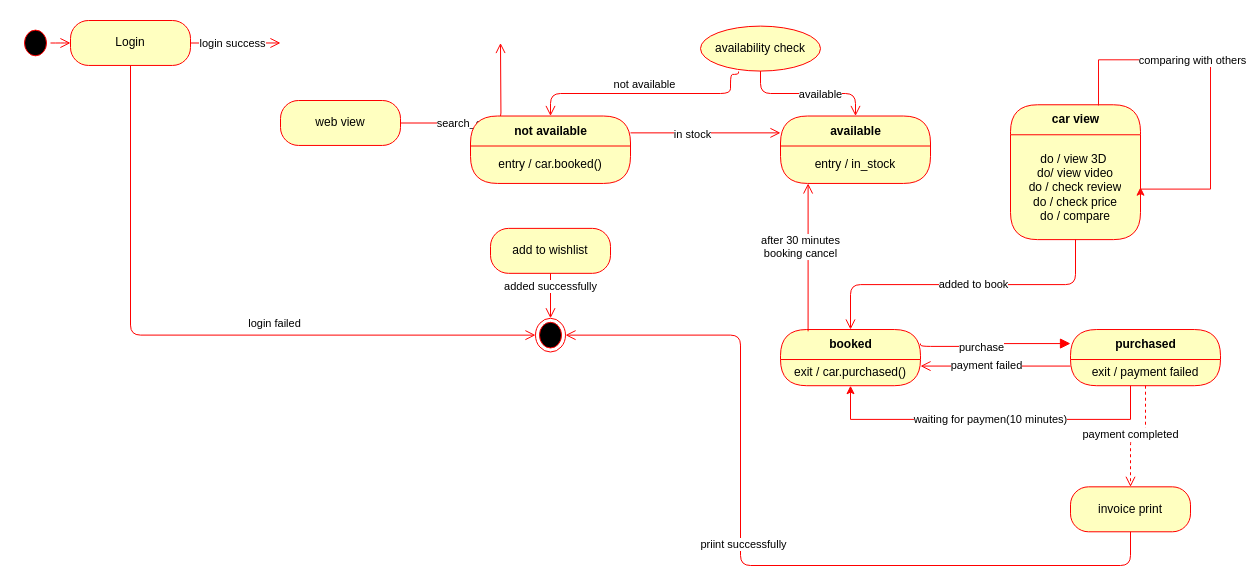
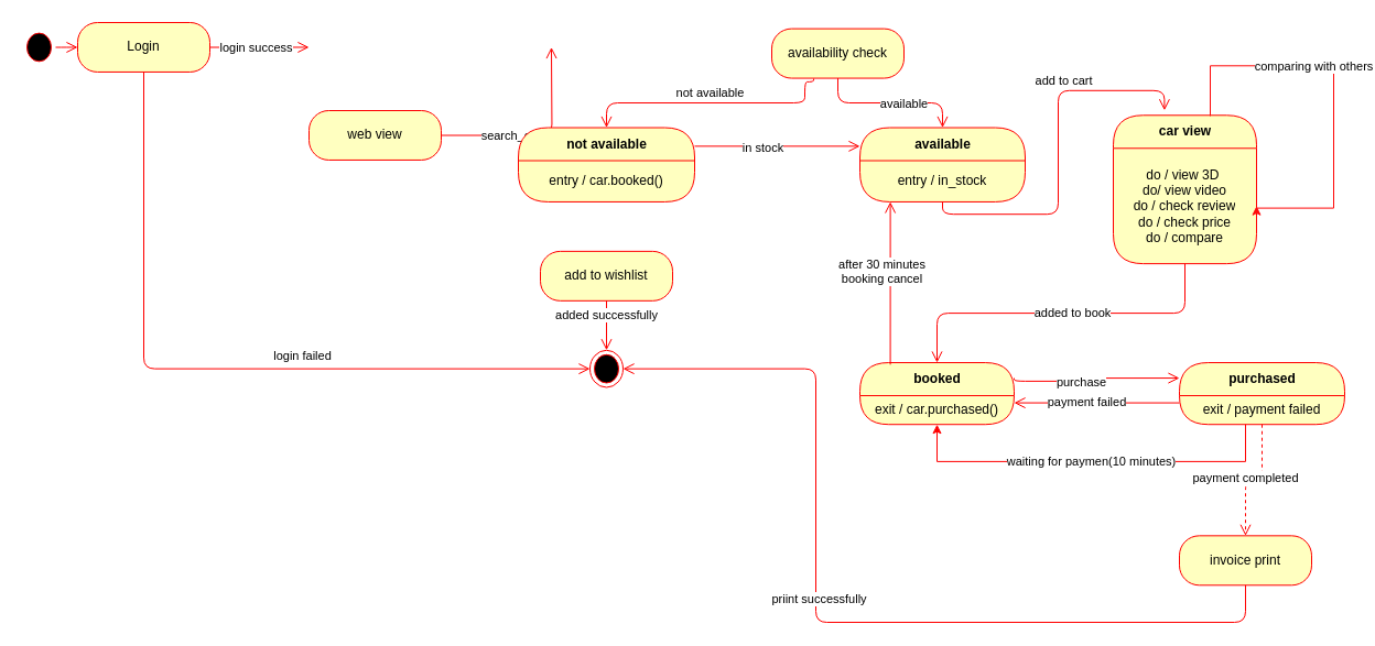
  <mxCell id="0" />
  <mxCell id="1" parent="0" />
  <mxCell id="2" value="" style="group" vertex="1" connectable="0" parent="1"><mxGeometry x="20" y="20" width="1200" height="545" as="geometry" /></mxCell>
  <mxCell id="3" value="" style="ellipse;html=1;shape=startState;fillColor=#000000;strokeColor=#ff0000;" vertex="1" parent="2"><mxGeometry y="5.619" width="30" height="33.711" as="geometry" /></mxCell>
  <mxCell id="4" value="" style="edgeStyle=orthogonalEdgeStyle;html=1;verticalAlign=bottom;endArrow=open;endSize=8;strokeColor=#ff0000;entryX=0;entryY=0.5;entryDx=0;entryDy=0;" edge="1" source="3" parent="2" target="5"><mxGeometry relative="1" as="geometry"><mxPoint x="15" y="106.753" as="targetPoint" /></mxGeometry></mxCell>
  <mxCell id="5" value="Login" style="rounded=1;whiteSpace=wrap;html=1;arcSize=40;fontColor=#000000;fillColor=#ffffc0;strokeColor=#ff0000;" vertex="1" parent="2"><mxGeometry x="50" width="120" height="44.948" as="geometry" /></mxCell>
  <mxCell id="6" value="" style="edgeStyle=orthogonalEdgeStyle;html=1;verticalAlign=bottom;endArrow=open;endSize=8;strokeColor=#ff0000;" edge="1" source="5" parent="2"><mxGeometry relative="1" as="geometry"><mxPoint x="260" y="22.474" as="targetPoint" /></mxGeometry></mxCell>
  <mxCell id="7" value="login success" style="edgeLabel;html=1;align=center;verticalAlign=middle;resizable=0;points=[];" vertex="1" connectable="0" parent="6"><mxGeometry x="-0.389" y="1" relative="1" as="geometry"><mxPoint x="13" y="1" as="offset" /></mxGeometry></mxCell>
  <mxCell id="8" value="" style="edgeStyle=orthogonalEdgeStyle;html=1;align=left;verticalAlign=bottom;endArrow=open;endSize=8;strokeColor=#ff0000;exitX=0.5;exitY=1;exitDx=0;exitDy=0;entryX=0;entryY=0.5;entryDx=0;entryDy=0;" edge="1" source="5" parent="2" target="21"><mxGeometry x="-1" relative="1" as="geometry"><mxPoint x="110" y="95.515" as="targetPoint" /><mxPoint x="380" y="84.278" as="sourcePoint" /><Array as="points"><mxPoint x="110" y="314.639" /></Array></mxGeometry></mxCell>
  <mxCell id="9" value="login failed" style="edgeLabel;html=1;align=center;verticalAlign=middle;resizable=0;points=[];" vertex="1" connectable="0" parent="8"><mxGeometry x="0.227" y="1" relative="1" as="geometry"><mxPoint x="-1" y="-11" as="offset" /></mxGeometry></mxCell>
  <mxCell id="10" value="web view" style="rounded=1;whiteSpace=wrap;html=1;arcSize=40;fontColor=#000000;fillColor=#ffffc0;strokeColor=#ff0000;" vertex="1" parent="2"><mxGeometry x="260" y="80" width="120" height="44.948" as="geometry" /></mxCell>
  <mxCell id="11" value="" style="edgeStyle=orthogonalEdgeStyle;html=1;verticalAlign=bottom;endArrow=open;endSize=8;strokeColor=#ff0000;" edge="1" source="10" parent="2"><mxGeometry relative="1" as="geometry"><mxPoint x="480" y="22.474" as="targetPoint" /></mxGeometry></mxCell>
  <mxCell id="12" value="search_car()" style="edgeLabel;html=1;align=center;verticalAlign=middle;resizable=0;points=[];" vertex="1" connectable="0" parent="11"><mxGeometry x="-0.27" relative="1" as="geometry"><mxPoint as="offset" /></mxGeometry></mxCell>
  <mxCell id="13" value="not available" style="swimlane;html=1;fontStyle=1;align=center;verticalAlign=middle;childLayout=stackLayout;horizontal=1;startSize=30;horizontalStack=0;resizeParent=0;resizeLast=1;container=0;fontColor=#000000;collapsible=0;rounded=1;arcSize=30;strokeColor=#ff0000;fillColor=#ffffc0;swimlaneFillColor=#ffffc0;dropTarget=0;" vertex="1" parent="2"><mxGeometry x="450" y="95.515" width="160" height="67.423" as="geometry" /></mxCell>
  <mxCell id="14" value="entry / car.booked()" style="text;html=1;strokeColor=none;fillColor=none;align=center;verticalAlign=middle;spacingLeft=4;spacingRight=4;whiteSpace=wrap;overflow=hidden;rotatable=0;fontColor=#000000;" vertex="1" parent="13"><mxGeometry y="30" width="160" height="37.423" as="geometry" /></mxCell>
  <mxCell id="15" value="" style="edgeStyle=orthogonalEdgeStyle;html=1;verticalAlign=bottom;endArrow=open;endSize=8;strokeColor=#ff0000;" edge="1" source="16" parent="2"><mxGeometry relative="1" as="geometry"><mxPoint x="760" y="151.701" as="targetPoint" /><mxPoint x="620" y="134.845" as="sourcePoint" /><Array as="points"><mxPoint x="870" y="134.845" /><mxPoint x="870" y="134.845" /></Array></mxGeometry></mxCell>
  <mxCell id="16" value="available" style="swimlane;html=1;fontStyle=1;align=center;verticalAlign=middle;childLayout=stackLayout;horizontal=1;startSize=30;horizontalStack=0;resizeParent=0;resizeLast=1;container=0;fontColor=#000000;collapsible=0;rounded=1;arcSize=30;strokeColor=#ff0000;fillColor=#ffffc0;swimlaneFillColor=#ffffc0;dropTarget=0;" vertex="1" parent="2"><mxGeometry x="760" y="95.515" width="150" height="67.423" as="geometry" /></mxCell>
  <mxCell id="17" value="entry / in_stock" style="text;html=1;strokeColor=none;fillColor=none;align=center;verticalAlign=middle;spacingLeft=4;spacingRight=4;whiteSpace=wrap;overflow=hidden;rotatable=0;fontColor=#000000;" vertex="1" parent="16"><mxGeometry y="30" width="150" height="37.423" as="geometry" /></mxCell>
  <mxCell id="18" value="" style="edgeStyle=orthogonalEdgeStyle;html=1;verticalAlign=bottom;endArrow=open;endSize=8;strokeColor=#ff0000;entryX=0;entryY=0.25;entryDx=0;entryDy=0;exitX=1;exitY=0.25;exitDx=0;exitDy=0;" edge="1" parent="2" source="13" target="16"><mxGeometry relative="1" as="geometry"><mxPoint x="950" y="134.845" as="targetPoint" /><mxPoint x="620" y="134.845" as="sourcePoint" /><Array as="points" /></mxGeometry></mxCell>
  <mxCell id="19" value="in stock" style="edgeLabel;html=1;align=center;verticalAlign=middle;resizable=0;points=[];" vertex="1" connectable="0" parent="18"><mxGeometry x="-0.189" y="-1" relative="1" as="geometry"><mxPoint as="offset" /></mxGeometry></mxCell>
  <mxCell id="20" value="add to wishlist" style="rounded=1;whiteSpace=wrap;html=1;arcSize=40;fontColor=#000000;fillColor=#ffffc0;strokeColor=#ff0000;" vertex="1" parent="2"><mxGeometry x="470" y="207.887" width="120" height="44.948" as="geometry" /></mxCell>
  <mxCell id="21" value="" style="ellipse;html=1;shape=endState;fillColor=#000000;strokeColor=#ff0000;" vertex="1" parent="2"><mxGeometry x="515" y="297.784" width="30" height="33.711" as="geometry" /></mxCell>
  <mxCell id="22" value="added successfully" style="edgeStyle=orthogonalEdgeStyle;html=1;verticalAlign=bottom;endArrow=open;endSize=8;strokeColor=#ff0000;exitX=0.5;exitY=1;exitDx=0;exitDy=0;entryX=0.5;entryY=0;entryDx=0;entryDy=0;" edge="1" parent="2" source="20" target="21"><mxGeometry relative="1" as="geometry"><mxPoint x="550" y="129.227" as="targetPoint" /><mxPoint x="550" y="56.186" as="sourcePoint" /></mxGeometry></mxCell>
+ <mxCell id="23" value="add to cart" style="edgeStyle=orthogonalEdgeStyle;html=1;verticalAlign=bottom;endArrow=open;endSize=8;strokeColor=#ff0000;exitX=0.5;exitY=1;exitDx=0;exitDy=0;entryX=0.357;entryY=-0.033;entryDx=0;entryDy=0;entryPerimeter=0;" edge="1" parent="2" source="17" target="35"><mxGeometry x="0.364" relative="1" as="geometry"><mxPoint x="840" y="207.887" as="targetPoint" /><mxPoint x="540" y="264.072" as="sourcePoint" /><Array as="points"><mxPoint x="835" y="174.175" /><mxPoint x="940" y="174.175" /><mxPoint x="940" y="61.804" /><mxPoint x="1036" y="61.804" /></Array><mxPoint as="offset" /></mxGeometry></mxCell>
  <mxCell id="24" value="booked" style="swimlane;html=1;fontStyle=1;align=center;verticalAlign=middle;childLayout=stackLayout;horizontal=1;startSize=30;horizontalStack=0;resizeParent=0;resizeLast=1;container=0;fontColor=#000000;collapsible=0;rounded=1;arcSize=30;strokeColor=#ff0000;fillColor=#ffffc0;swimlaneFillColor=#ffffc0;dropTarget=0;" vertex="1" parent="2"><mxGeometry x="760" y="309.021" width="140" height="56.186" as="geometry" /></mxCell>
  <mxCell id="25" value="exit / car.purchased()" style="text;html=1;strokeColor=none;fillColor=none;align=center;verticalAlign=middle;spacingLeft=4;spacingRight=4;whiteSpace=wrap;overflow=hidden;rotatable=0;fontColor=#000000;" vertex="1" parent="24"><mxGeometry y="30" width="140" height="26.186" as="geometry" /></mxCell>
  <mxCell id="26" value="purchased" style="swimlane;html=1;fontStyle=1;align=center;verticalAlign=middle;childLayout=stackLayout;horizontal=1;startSize=30;horizontalStack=0;resizeParent=0;resizeLast=1;container=0;fontColor=#000000;collapsible=0;rounded=1;arcSize=30;strokeColor=#ff0000;fillColor=#ffffc0;swimlaneFillColor=#ffffc0;dropTarget=0;" vertex="1" parent="2"><mxGeometry x="1050" y="309.021" width="150" height="56.186" as="geometry" /></mxCell>
  <mxCell id="27" value="exit / payment failed" style="text;html=1;strokeColor=none;fillColor=none;align=center;verticalAlign=middle;spacingLeft=4;spacingRight=4;whiteSpace=wrap;overflow=hidden;rotatable=0;fontColor=#000000;" vertex="1" parent="26"><mxGeometry y="30" width="150" height="26.186" as="geometry" /></mxCell>
- <mxCell id="28" value="" style="edgeStyle=orthogonalEdgeStyle;html=1;verticalAlign=bottom;endArrow=block;endSize=8;strokeColor=#ff0000;entryX=0;entryY=0.25;entryDx=0;entryDy=0;exitX=1;exitY=0.25;exitDx=0;exitDy=0;" edge="1" parent="2" source="24" target="26"><mxGeometry relative="1" as="geometry"><mxPoint x="770" y="123.608" as="targetPoint" /><mxPoint x="620" y="123.608" as="sourcePoint" /><Array as="points"><mxPoint x="900" y="325.876" /><mxPoint x="970" y="325.876" /><mxPoint x="970" y="323.629" /></Array></mxGeometry></mxCell>
+ <mxCell id="28" value="" style="edgeStyle=orthogonalEdgeStyle;html=1;verticalAlign=bottom;endArrow=open;endSize=8;strokeColor=#ff0000;entryX=0;entryY=0.25;entryDx=0;entryDy=0;exitX=1;exitY=0.25;exitDx=0;exitDy=0;" edge="1" parent="2" source="24" target="26"><mxGeometry relative="1" as="geometry"><mxPoint x="770" y="123.608" as="targetPoint" /><mxPoint x="620" y="123.608" as="sourcePoint" /><Array as="points"><mxPoint x="900" y="325.876" /><mxPoint x="970" y="325.876" /><mxPoint x="970" y="323.629" /></Array></mxGeometry></mxCell>
  <mxCell id="29" value="purchase" style="edgeLabel;html=1;align=center;verticalAlign=middle;resizable=0;points=[];" vertex="1" connectable="0" parent="28"><mxGeometry x="-0.189" y="-1" relative="1" as="geometry"><mxPoint as="offset" /></mxGeometry></mxCell>
  <mxCell id="30" value="" style="edgeStyle=orthogonalEdgeStyle;html=1;verticalAlign=bottom;endArrow=open;endSize=8;strokeColor=#ff0000;entryX=1;entryY=0.25;entryDx=0;entryDy=0;exitX=0;exitY=0.25;exitDx=0;exitDy=0;exitPerimeter=0;" edge="1" parent="2" source="27" target="25"><mxGeometry relative="1" as="geometry"><mxPoint x="620" y="148.892" as="targetPoint" /><mxPoint x="770" y="148.892" as="sourcePoint" /><Array as="points" /></mxGeometry></mxCell>
  <mxCell id="31" value="payment failed" style="edgeLabel;html=1;align=center;verticalAlign=middle;resizable=0;points=[];" vertex="1" connectable="0" parent="30"><mxGeometry x="0.222" y="-1" relative="1" as="geometry"><mxPoint x="7" as="offset" /></mxGeometry></mxCell>
  <mxCell id="32" value="waiting for paymen(10 minutes)" style="edgeStyle=orthogonalEdgeStyle;rounded=0;orthogonalLoop=1;jettySize=auto;html=1;entryX=0.5;entryY=1;entryDx=0;entryDy=0;strokeColor=#FF0000;" edge="1" parent="2" source="27" target="25"><mxGeometry relative="1" as="geometry"><Array as="points"><mxPoint x="1110" y="398.918" /><mxPoint x="830" y="398.918" /></Array></mxGeometry></mxCell>
  <mxCell id="33" value="invoice print" style="rounded=1;whiteSpace=wrap;html=1;arcSize=40;fontColor=#000000;fillColor=#ffffc0;strokeColor=#ff0000;" vertex="1" parent="2"><mxGeometry x="1050" y="466.34" width="120" height="44.948" as="geometry" /></mxCell>
  <mxCell id="34" value="payment completed" style="edgeStyle=orthogonalEdgeStyle;html=1;verticalAlign=bottom;endArrow=open;endSize=8;strokeColor=#ff0000;exitX=0.5;exitY=1;exitDx=0;exitDy=0;entryX=0.5;entryY=0;entryDx=0;entryDy=0;dashed=1;" edge="1" source="27" parent="2" target="33"><mxGeometry x="0.25" relative="1" as="geometry"><mxPoint x="1120" y="567.474" as="sourcePoint" /><mxPoint as="offset" /></mxGeometry></mxCell>
  <mxCell id="35" value="car view" style="swimlane;html=1;fontStyle=1;align=center;verticalAlign=middle;childLayout=stackLayout;horizontal=1;startSize=30;horizontalStack=0;resizeParent=0;resizeLast=1;container=0;fontColor=#000000;collapsible=0;rounded=1;arcSize=30;strokeColor=#ff0000;fillColor=#ffffc0;swimlaneFillColor=#ffffc0;dropTarget=0;" vertex="1" parent="2"><mxGeometry x="990" y="84.278" width="130" height="134.845" as="geometry" /></mxCell>
  <mxCell id="36" value="do / view 3D&amp;nbsp;&lt;br&gt;do/ view video&lt;br&gt;do / check review&lt;br&gt;do / check price&lt;br&gt;do / compare" style="text;html=1;strokeColor=none;fillColor=none;align=center;verticalAlign=middle;spacingLeft=4;spacingRight=4;whiteSpace=wrap;overflow=hidden;rotatable=0;fontColor=#000000;" vertex="1" parent="35"><mxGeometry y="30" width="130" height="104.845" as="geometry" /></mxCell>
  <mxCell id="37" style="edgeStyle=orthogonalEdgeStyle;rounded=0;orthogonalLoop=1;jettySize=auto;html=1;entryX=1;entryY=0.5;entryDx=0;entryDy=0;exitX=0.677;exitY=0.005;exitDx=0;exitDy=0;exitPerimeter=0;strokeColor=#FF0A0A;" edge="1" parent="35" source="35" target="36"><mxGeometry relative="1" as="geometry"><mxPoint x="320" y="67.423" as="targetPoint" /><Array as="points"><mxPoint x="88" y="-44.948" /><mxPoint x="200" y="-44.948" /><mxPoint x="200" y="84.278" /></Array></mxGeometry></mxCell>
  <mxCell id="38" value="comparing with others" style="edgeLabel;html=1;align=center;verticalAlign=middle;resizable=0;points=[];" vertex="1" connectable="0" parent="37"><mxGeometry x="-0.225" relative="1" as="geometry"><mxPoint as="offset" /></mxGeometry></mxCell>
  <mxCell id="39" value="" style="edgeStyle=orthogonalEdgeStyle;html=1;verticalAlign=bottom;endArrow=open;endSize=8;strokeColor=#ff0000;entryX=1;entryY=0.5;entryDx=0;entryDy=0;exitX=0.5;exitY=1;exitDx=0;exitDy=0;" edge="1" parent="2" source="33" target="21"><mxGeometry relative="1" as="geometry"><mxPoint x="840" y="320.258" as="targetPoint" /><mxPoint x="1170" y="219.124" as="sourcePoint" /><Array as="points"><mxPoint x="1110" y="545" /><mxPoint x="720" y="545" /><mxPoint x="720" y="314.639" /></Array></mxGeometry></mxCell>
  <mxCell id="40" value="priint successfully" style="edgeLabel;html=1;align=center;verticalAlign=middle;resizable=0;points=[];" vertex="1" connectable="0" parent="39"><mxGeometry x="0.073" y="-2" relative="1" as="geometry"><mxPoint as="offset" /></mxGeometry></mxCell>
  <mxCell id="41" value="" style="edgeStyle=orthogonalEdgeStyle;html=1;verticalAlign=bottom;endArrow=open;endSize=8;strokeColor=#ff0000;entryX=0.5;entryY=0;entryDx=0;entryDy=0;exitX=0.5;exitY=1;exitDx=0;exitDy=0;" edge="1" source="36" parent="2" target="24"><mxGeometry relative="1" as="geometry"><mxPoint x="840" y="320.258" as="targetPoint" /><mxPoint x="840" y="252.835" as="sourcePoint" /></mxGeometry></mxCell>
  <mxCell id="42" value="added to book" style="edgeLabel;html=1;align=center;verticalAlign=middle;resizable=0;points=[];" vertex="1" connectable="0" parent="41"><mxGeometry x="-0.066" y="-1" relative="1" as="geometry"><mxPoint as="offset" /></mxGeometry></mxCell>
  <mxCell id="43" value="after 30 minutes &lt;br&gt;booking cancel" style="edgeStyle=orthogonalEdgeStyle;html=1;verticalAlign=bottom;endArrow=open;endSize=8;strokeColor=#ff0000;exitX=0.197;exitY=0.032;exitDx=0;exitDy=0;exitPerimeter=0;" edge="1" parent="2" source="24" target="17"><mxGeometry x="-0.067" y="8" relative="1" as="geometry"><mxPoint x="620" y="148.892" as="targetPoint" /><mxPoint x="770" y="148.892" as="sourcePoint" /><Array as="points"><mxPoint x="788" y="230.361" /><mxPoint x="788" y="230.361" /></Array><mxPoint as="offset" /></mxGeometry></mxCell>
- <mxCell id="44" value="availability check" style="ellipse;whiteSpace=wrap;html=1;arcSize=40;fontColor=#000000;fillColor=#ffffc0;strokeColor=#ff0000;" vertex="1" parent="2"><mxGeometry x="680" y="5.619" width="120" height="44.948" as="geometry" /></mxCell>
+ <mxCell id="44" value="availability check" style="rounded=1;whiteSpace=wrap;html=1;arcSize=40;fontColor=#000000;fillColor=#ffffc0;strokeColor=#ff0000;" vertex="1" parent="2"><mxGeometry x="680" y="5.619" width="120" height="44.948" as="geometry" /></mxCell>
  <mxCell id="45" value="" style="edgeStyle=orthogonalEdgeStyle;html=1;verticalAlign=bottom;endArrow=open;endSize=8;strokeColor=#ff0000;entryX=0.5;entryY=0;entryDx=0;entryDy=0;" edge="1" source="44" parent="2" target="16"><mxGeometry relative="1" as="geometry"><mxPoint x="740" y="117.99" as="targetPoint" /></mxGeometry></mxCell>
  <mxCell id="46" value="available" style="edgeLabel;html=1;align=center;verticalAlign=middle;resizable=0;points=[];" vertex="1" connectable="0" parent="45"><mxGeometry x="0.167" relative="1" as="geometry"><mxPoint as="offset" /></mxGeometry></mxCell>
  <mxCell id="47" value="not available" style="edgeStyle=orthogonalEdgeStyle;html=1;verticalAlign=bottom;endArrow=open;endSize=8;strokeColor=#ff0000;entryX=0.5;entryY=0;entryDx=0;entryDy=0;exitX=0.317;exitY=1.01;exitDx=0;exitDy=0;exitPerimeter=0;" edge="1" parent="2" source="44" target="13"><mxGeometry relative="1" as="geometry"><mxPoint x="845" y="106.753" as="targetPoint" /><mxPoint x="750" y="61.804" as="sourcePoint" /><Array as="points"><mxPoint x="718" y="53.938" /><mxPoint x="710" y="53.938" /><mxPoint x="710" y="73.041" /><mxPoint x="530" y="73.041" /></Array></mxGeometry></mxCell>
